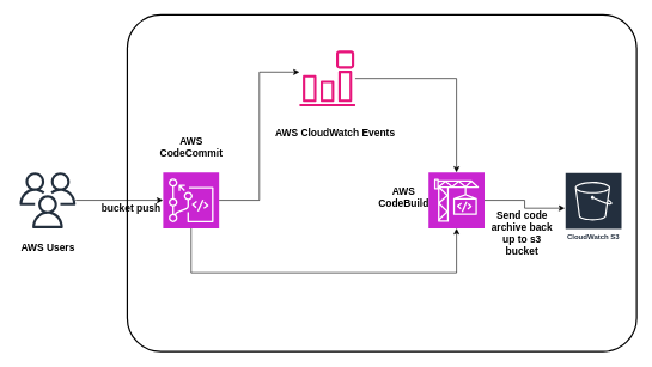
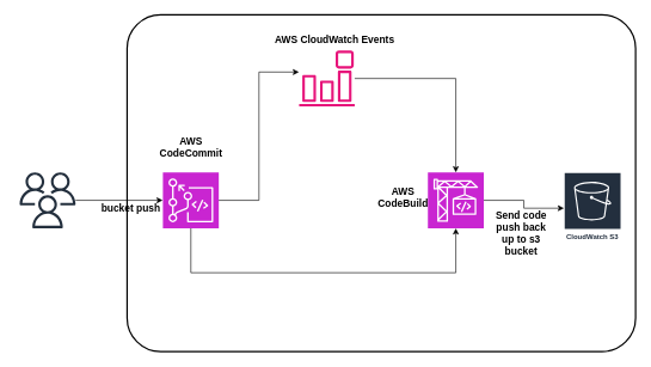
  <mxCell id="0" />
  <mxCell id="1" parent="0" />
  <mxCell id="2" value="" style="rounded=1;arcSize=10;dashed=0;fillColor=none;gradientColor=none;strokeWidth=2;" vertex="1" parent="1"><mxGeometry x="177" y="20" width="710" height="470" as="geometry" /></mxCell>
  <mxCell id="3" value="" style="sketch=0;points=[[0,0,0],[0.25,0,0],[0.5,0,0],[0.75,0,0],[1,0,0],[0,1,0],[0.25,1,0],[0.5,1,0],[0.75,1,0],[1,1,0],[0,0.25,0],[0,0.5,0],[0,0.75,0],[1,0.25,0],[1,0.5,0],[1,0.75,0]];outlineConnect=0;fontColor=#232F3E;fillColor=#C925D1;strokeColor=#ffffff;dashed=0;verticalLabelPosition=bottom;verticalAlign=top;align=center;html=1;fontSize=12;fontStyle=0;aspect=fixed;shape=mxgraph.aws4.resourceIcon;resIcon=mxgraph.aws4.codecommit;" vertex="1" parent="1"><mxGeometry x="227" y="240" width="78" height="78" as="geometry" /></mxCell>
  <mxCell id="4" style="edgeStyle=orthogonalEdgeStyle;rounded=0;orthogonalLoop=1;jettySize=auto;html=1;" edge="1" parent="1" source="5" target="8"><mxGeometry relative="1" as="geometry" /></mxCell>
  <mxCell id="5" value="" style="sketch=0;points=[[0,0,0],[0.25,0,0],[0.5,0,0],[0.75,0,0],[1,0,0],[0,1,0],[0.25,1,0],[0.5,1,0],[0.75,1,0],[1,1,0],[0,0.25,0],[0,0.5,0],[0,0.75,0],[1,0.25,0],[1,0.5,0],[1,0.75,0]];outlineConnect=0;fontColor=#232F3E;fillColor=#C925D1;strokeColor=#ffffff;dashed=0;verticalLabelPosition=bottom;verticalAlign=top;align=center;html=1;fontSize=12;fontStyle=0;aspect=fixed;shape=mxgraph.aws4.resourceIcon;resIcon=mxgraph.aws4.codebuild;" vertex="1" parent="1"><mxGeometry x="597" y="240" width="78" height="78" as="geometry" /></mxCell>
  <mxCell id="6" style="edgeStyle=orthogonalEdgeStyle;rounded=0;orthogonalLoop=1;jettySize=auto;html=1;" edge="1" parent="1" source="7" target="5"><mxGeometry relative="1" as="geometry" /></mxCell>
  <mxCell id="7" value="" style="sketch=0;outlineConnect=0;fontColor=#232F3E;gradientColor=none;fillColor=#E7157B;strokeColor=none;dashed=0;verticalLabelPosition=bottom;verticalAlign=top;align=center;html=1;fontSize=12;fontStyle=0;aspect=fixed;pointerEvents=1;shape=mxgraph.aws4.event_event_based;" vertex="1" parent="1"><mxGeometry x="417" y="70" width="78" height="78" as="geometry" /></mxCell>
  <mxCell id="8" value="CloudWatch S3" style="sketch=0;outlineConnect=0;fontColor=#232F3E;gradientColor=none;strokeColor=#ffffff;fillColor=#232F3E;dashed=0;verticalLabelPosition=middle;verticalAlign=bottom;align=center;html=1;whiteSpace=wrap;fontSize=10;fontStyle=1;spacing=3;shape=mxgraph.aws4.productIcon;prIcon=mxgraph.aws4.s3;" vertex="1" parent="1"><mxGeometry x="787" y="240" width="80" height="100" as="geometry" /></mxCell>
  <mxCell id="9" value="" style="sketch=0;outlineConnect=0;fontColor=#232F3E;gradientColor=none;fillColor=#232F3D;strokeColor=none;dashed=0;verticalLabelPosition=bottom;verticalAlign=top;align=center;html=1;fontSize=12;fontStyle=0;aspect=fixed;pointerEvents=1;shape=mxgraph.aws4.users;" vertex="1" parent="1"><mxGeometry x="27" y="240" width="78" height="78" as="geometry" /></mxCell>
  <mxCell id="10" style="edgeStyle=orthogonalEdgeStyle;rounded=0;orthogonalLoop=1;jettySize=auto;html=1;entryX=0.07;entryY=0.551;entryDx=0;entryDy=0;entryPerimeter=0;" edge="1" parent="1" source="9" target="2"><mxGeometry relative="1" as="geometry" /></mxCell>
  <mxCell id="11" style="edgeStyle=orthogonalEdgeStyle;rounded=0;orthogonalLoop=1;jettySize=auto;html=1;entryX=-0.003;entryY=0.385;entryDx=0;entryDy=0;entryPerimeter=0;" edge="1" parent="1" source="3" target="7"><mxGeometry relative="1" as="geometry" /></mxCell>
  <mxCell id="12" style="edgeStyle=orthogonalEdgeStyle;rounded=0;orthogonalLoop=1;jettySize=auto;html=1;exitX=0.5;exitY=1;exitDx=0;exitDy=0;exitPerimeter=0;entryX=0.5;entryY=1;entryDx=0;entryDy=0;entryPerimeter=0;" edge="1" parent="1" source="3" target="5"><mxGeometry relative="1" as="geometry"><Array as="points"><mxPoint x="266" y="380" /><mxPoint x="636" y="380" /></Array></mxGeometry></mxCell>
- <mxCell id="13" value="&lt;h3&gt;AWS Users&lt;/h3&gt;" style="text;html=1;strokeColor=none;fillColor=none;align=center;verticalAlign=middle;whiteSpace=wrap;rounded=0;" vertex="1" parent="1"><mxGeometry x="20.5" y="330" width="91" height="30" as="geometry" /></mxCell>
  <mxCell id="14" value="&lt;h3&gt;AWS CodeCommit&lt;/h3&gt;" style="text;html=1;strokeColor=none;fillColor=none;align=center;verticalAlign=middle;whiteSpace=wrap;rounded=0;" vertex="1" parent="1"><mxGeometry x="220.5" y="190" width="91" height="30" as="geometry" /></mxCell>
- <mxCell id="15" value="&lt;h3&gt;AWS CloudWatch Events&lt;/h3&gt;" style="text;html=1;strokeColor=none;fillColor=none;align=center;verticalAlign=middle;whiteSpace=wrap;rounded=0;" vertex="1" parent="1"><mxGeometry x="377" y="170" width="180" height="30" as="geometry" /></mxCell>
+ <mxCell id="15" value="&lt;h3&gt;AWS CloudWatch Events&lt;/h3&gt;" style="text;html=1;strokeColor=none;fillColor=none;align=center;verticalAlign=middle;whiteSpace=wrap;rounded=0;" vertex="1" parent="1"><mxGeometry x="377" y="40" width="180" height="30" as="geometry" /></mxCell>
  <mxCell id="16" value="&lt;h3&gt;AWS CodeBuild&lt;/h3&gt;" style="text;html=1;strokeColor=none;fillColor=none;align=center;verticalAlign=middle;whiteSpace=wrap;rounded=0;" vertex="1" parent="1"><mxGeometry x="517" y="260" width="91" height="30" as="geometry" /></mxCell>
  <mxCell id="17" value="&lt;h3&gt;bucket push&lt;/h3&gt;" style="text;html=1;strokeColor=none;fillColor=none;align=center;verticalAlign=middle;whiteSpace=wrap;rounded=0;" vertex="1" parent="1"><mxGeometry x="137" y="275" width="91" height="30" as="geometry" /></mxCell>
- <mxCell id="18" value="&lt;h3&gt;Send code archive back up to s3 bucket&lt;/h3&gt;" style="text;html=1;strokeColor=none;fillColor=none;align=center;verticalAlign=middle;whiteSpace=wrap;rounded=0;" vertex="1" parent="1"><mxGeometry x="681.5" y="310" width="91" height="30" as="geometry" /></mxCell>
+ <mxCell id="18" value="&lt;h3&gt;Send code push back up to s3 bucket&lt;/h3&gt;" style="text;html=1;strokeColor=none;fillColor=none;align=center;verticalAlign=middle;whiteSpace=wrap;rounded=0;" vertex="1" parent="1"><mxGeometry x="681.5" y="310" width="91" height="30" as="geometry" /></mxCell>
